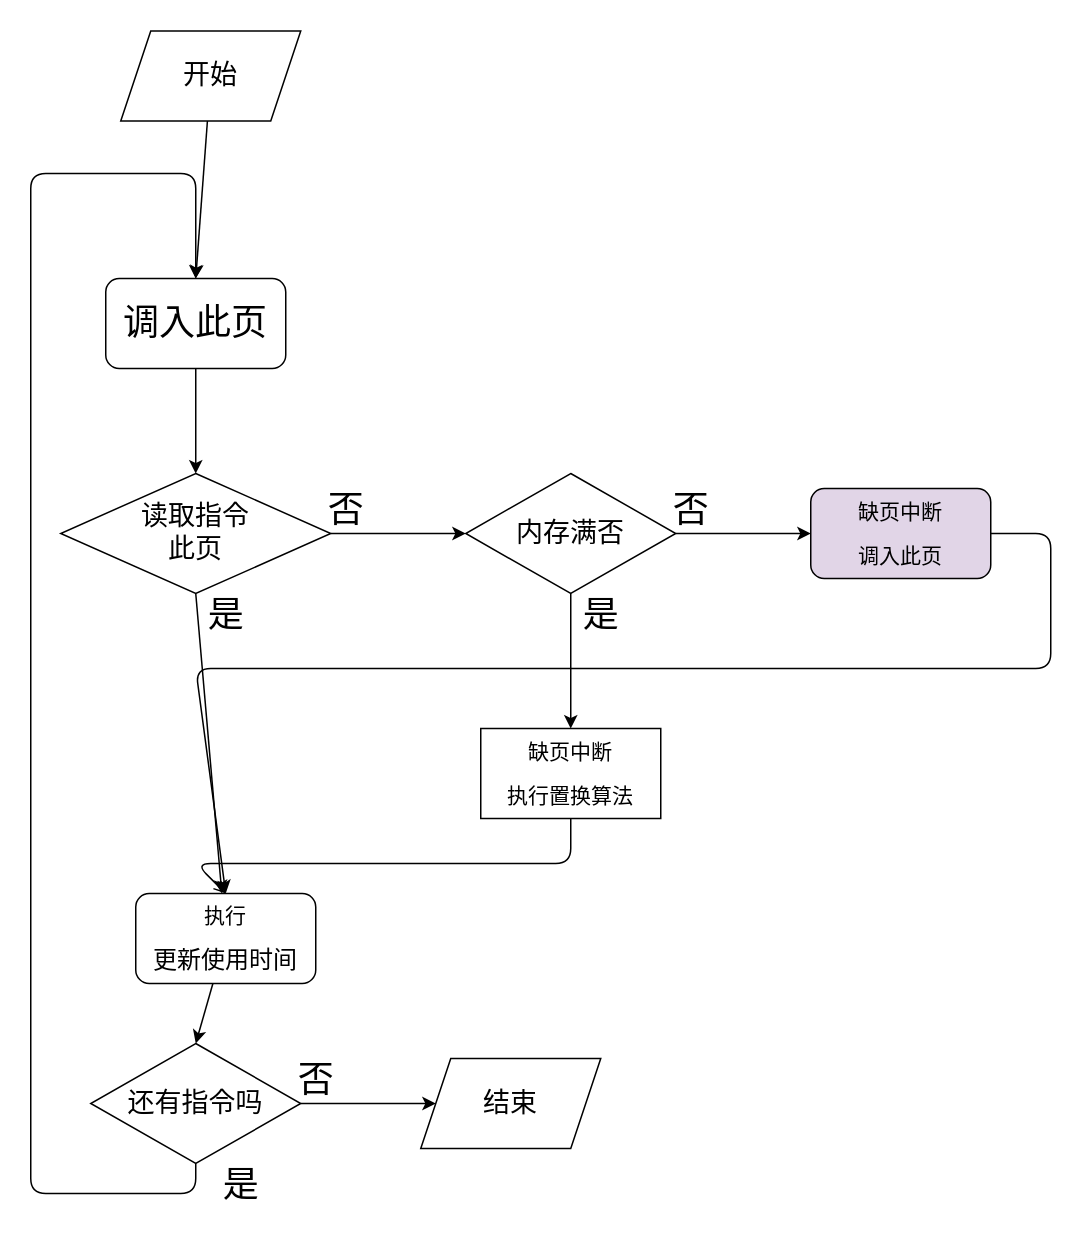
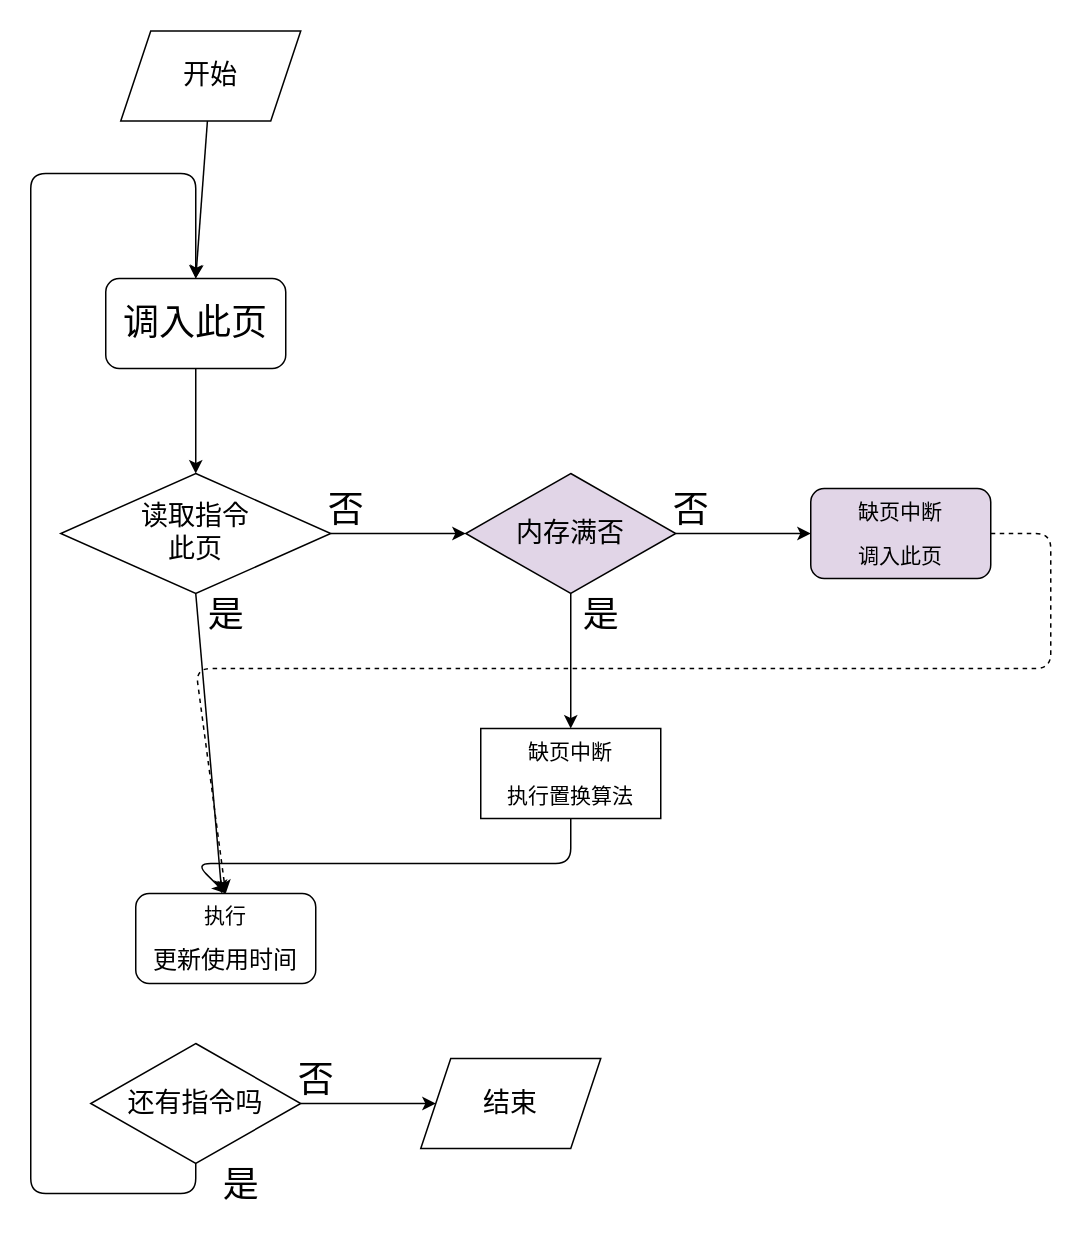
  <mxCell id="0" />
  <mxCell id="1" parent="0" />
  <mxCell id="2" value="" style="edgeStyle=none;html=1;fontSize=24;" edge="1" parent="1" source="3"><mxGeometry relative="1" as="geometry"><mxPoint x="130" y="315" as="targetPoint" /></mxGeometry></mxCell>
  <mxCell id="3" value="&lt;font style=&quot;font-size: 24px&quot;&gt;调入此页&lt;/font&gt;" style="rounded=1;whiteSpace=wrap;html=1;" vertex="1" parent="1"><mxGeometry x="70" y="185" width="120" height="60" as="geometry" /></mxCell>
  <mxCell id="4" value="" style="edgeStyle=none;html=1;fontSize=18;" edge="1" parent="1" target="8"><mxGeometry relative="1" as="geometry"><mxPoint x="130" y="395" as="sourcePoint" /></mxGeometry></mxCell>
  <mxCell id="5" value="" style="edgeStyle=none;html=1;fontSize=24;exitX=1;exitY=0.5;exitDx=0;exitDy=0;" edge="1" parent="1" source="27"><mxGeometry relative="1" as="geometry"><mxPoint x="220" y="355" as="sourcePoint" /><mxPoint x="310" y="355" as="targetPoint" /></mxGeometry></mxCell>
  <mxCell id="6" style="edgeStyle=none;html=1;fontSize=14;entryX=0.5;entryY=0;entryDx=0;entryDy=0;" edge="1" parent="1" target="3"><mxGeometry relative="1" as="geometry"><mxPoint x="130" y="115" as="targetPoint" /><mxPoint x="130" y="775" as="sourcePoint" /><Array as="points"><mxPoint x="130" y="795" /><mxPoint x="20" y="795" /><mxPoint x="20" y="115" /><mxPoint x="130" y="115" /></Array></mxGeometry></mxCell>
- <mxCell id="7" style="edgeStyle=none;html=1;entryX=0.5;entryY=0;entryDx=0;entryDy=0;fontSize=18;" edge="1" parent="1" source="8" target="23"><mxGeometry relative="1" as="geometry" /></mxCell>
  <mxCell id="8" value="&lt;p&gt;&lt;font style=&quot;font-size: 14px&quot;&gt;执行&lt;/font&gt;&lt;/p&gt;&lt;p&gt;&lt;font size=&quot;3&quot;&gt;更新使用时间&lt;/font&gt;&lt;/p&gt;" style="whiteSpace=wrap;html=1;rounded=1;" vertex="1" parent="1"><mxGeometry x="90" y="595" width="120" height="60" as="geometry" /></mxCell>
  <mxCell id="9" value="是" style="text;html=1;align=center;verticalAlign=middle;resizable=0;points=[];autosize=1;strokeColor=none;fillColor=none;fontSize=24;" vertex="1" parent="1"><mxGeometry x="130" y="395" width="40" height="30" as="geometry" /></mxCell>
  <mxCell id="10" value="否" style="text;html=1;align=center;verticalAlign=middle;resizable=0;points=[];autosize=1;strokeColor=none;fillColor=none;fontSize=24;" vertex="1" parent="1"><mxGeometry x="210" y="325" width="40" height="30" as="geometry" /></mxCell>
  <mxCell id="11" style="edgeStyle=none;html=1;fontSize=18;entryX=0.5;entryY=0;entryDx=0;entryDy=0;" edge="1" parent="1" source="13" target="19"><mxGeometry relative="1" as="geometry"><mxPoint x="380" y="475" as="targetPoint" /></mxGeometry></mxCell>
  <mxCell id="12" style="edgeStyle=none;html=1;fontSize=18;" edge="1" parent="1" source="13"><mxGeometry relative="1" as="geometry"><mxPoint x="540" y="355" as="targetPoint" /></mxGeometry></mxCell>
- <mxCell id="13" value="内存满否" style="rhombus;whiteSpace=wrap;html=1;fontSize=18;" vertex="1" parent="1"><mxGeometry x="310" y="315" width="140" height="80" as="geometry" /></mxCell>
+ <mxCell id="13" value="内存满否" style="rhombus;whiteSpace=wrap;html=1;fontSize=18;fillColor=#e1d5e7;" vertex="1" parent="1"><mxGeometry x="310" y="315" width="140" height="80" as="geometry" /></mxCell>
  <mxCell id="14" value="是" style="text;html=1;align=center;verticalAlign=middle;resizable=0;points=[];autosize=1;strokeColor=none;fillColor=none;fontSize=24;" vertex="1" parent="1"><mxGeometry x="380" y="395" width="40" height="30" as="geometry" /></mxCell>
  <mxCell id="15" value="否" style="text;html=1;align=center;verticalAlign=middle;resizable=0;points=[];autosize=1;strokeColor=none;fillColor=none;fontSize=24;" vertex="1" parent="1"><mxGeometry x="440" y="325" width="40" height="30" as="geometry" /></mxCell>
- <mxCell id="16" style="edgeStyle=none;html=1;fontSize=18;entryX=0.5;entryY=0;entryDx=0;entryDy=0;" edge="1" parent="1" source="17" target="8"><mxGeometry relative="1" as="geometry"><mxPoint x="130" y="485" as="targetPoint" /><Array as="points"><mxPoint x="700" y="355" /><mxPoint x="700" y="445" /><mxPoint x="130" y="445" /></Array></mxGeometry></mxCell>
+ <mxCell id="16" style="edgeStyle=none;html=1;fontSize=18;entryX=0.5;entryY=0;entryDx=0;entryDy=0;dashed=1;" edge="1" parent="1" source="17" target="8"><mxGeometry relative="1" as="geometry"><mxPoint x="130" y="485" as="targetPoint" /><Array as="points"><mxPoint x="700" y="355" /><mxPoint x="700" y="445" /><mxPoint x="130" y="445" /></Array></mxGeometry></mxCell>
  <mxCell id="17" value="&lt;p&gt;&lt;span style=&quot;font-size: 14px&quot;&gt;缺页中断&lt;/span&gt;&lt;/p&gt;&lt;p&gt;&lt;span style=&quot;font-size: 14px&quot;&gt;调入此页&lt;/span&gt;&lt;/p&gt;" style="whiteSpace=wrap;html=1;rounded=1;fillColor=#e1d5e7;" vertex="1" parent="1"><mxGeometry x="540" y="325" width="120" height="60" as="geometry" /></mxCell>
- <mxCell id="18" style="edgeStyle=none;html=1;fontSize=18;entryX=0.5;entryY=0;entryDx=0;entryDy=0;endArrow=open;" edge="1" parent="1" source="19" target="8"><mxGeometry relative="1" as="geometry"><mxPoint x="130" y="665" as="targetPoint" /><Array as="points"><mxPoint x="380" y="575" /><mxPoint x="130" y="575" /></Array></mxGeometry></mxCell>
+ <mxCell id="18" style="edgeStyle=none;html=1;fontSize=18;entryX=0.5;entryY=0;entryDx=0;entryDy=0;" edge="1" parent="1" source="19" target="8"><mxGeometry relative="1" as="geometry"><mxPoint x="130" y="665" as="targetPoint" /><Array as="points"><mxPoint x="380" y="575" /><mxPoint x="130" y="575" /></Array></mxGeometry></mxCell>
  <mxCell id="19" value="&lt;p&gt;&lt;span style=&quot;font-size: 14px&quot;&gt;缺页中断&lt;/span&gt;&lt;/p&gt;&lt;p&gt;&lt;span style=&quot;font-size: 14px&quot;&gt;执行置换算法&lt;/span&gt;&lt;/p&gt;" style="whiteSpace=wrap;html=1;rounded=0;" vertex="1" parent="1"><mxGeometry x="320" y="485" width="120" height="60" as="geometry" /></mxCell>
  <mxCell id="20" style="edgeStyle=none;html=1;entryX=0.5;entryY=0;entryDx=0;entryDy=0;fontSize=18;" edge="1" parent="1" source="21" target="3"><mxGeometry relative="1" as="geometry" /></mxCell>
  <mxCell id="21" value="开始" style="shape=parallelogram;perimeter=parallelogramPerimeter;whiteSpace=wrap;html=1;fixedSize=1;fontSize=18;" vertex="1" parent="1"><mxGeometry x="80" y="20" width="120" height="60" as="geometry" /></mxCell>
  <mxCell id="22" value="" style="edgeStyle=none;html=1;fontSize=18;" edge="1" parent="1" source="23"><mxGeometry relative="1" as="geometry"><mxPoint x="290" y="735" as="targetPoint" /></mxGeometry></mxCell>
  <mxCell id="23" value="还有指令吗" style="rhombus;whiteSpace=wrap;html=1;fontSize=18;" vertex="1" parent="1"><mxGeometry x="60" y="695" width="140" height="80" as="geometry" /></mxCell>
  <mxCell id="24" value="是" style="text;html=1;align=center;verticalAlign=middle;resizable=0;points=[];autosize=1;strokeColor=none;fillColor=none;fontSize=24;" vertex="1" parent="1"><mxGeometry x="140" y="775" width="40" height="30" as="geometry" /></mxCell>
  <mxCell id="25" value="结束" style="shape=parallelogram;perimeter=parallelogramPerimeter;whiteSpace=wrap;html=1;fixedSize=1;fontSize=18;" vertex="1" parent="1"><mxGeometry x="280" y="705" width="120" height="60" as="geometry" /></mxCell>
  <mxCell id="26" value="否" style="text;html=1;align=center;verticalAlign=middle;resizable=0;points=[];autosize=1;strokeColor=none;fillColor=none;fontSize=24;" vertex="1" parent="1"><mxGeometry x="190" y="705" width="40" height="30" as="geometry" /></mxCell>
  <mxCell id="27" value="读取指令&lt;br&gt;此页" style="rhombus;whiteSpace=wrap;html=1;fontSize=18;" vertex="1" parent="1"><mxGeometry x="40" y="315" width="180" height="80" as="geometry" /></mxCell>
